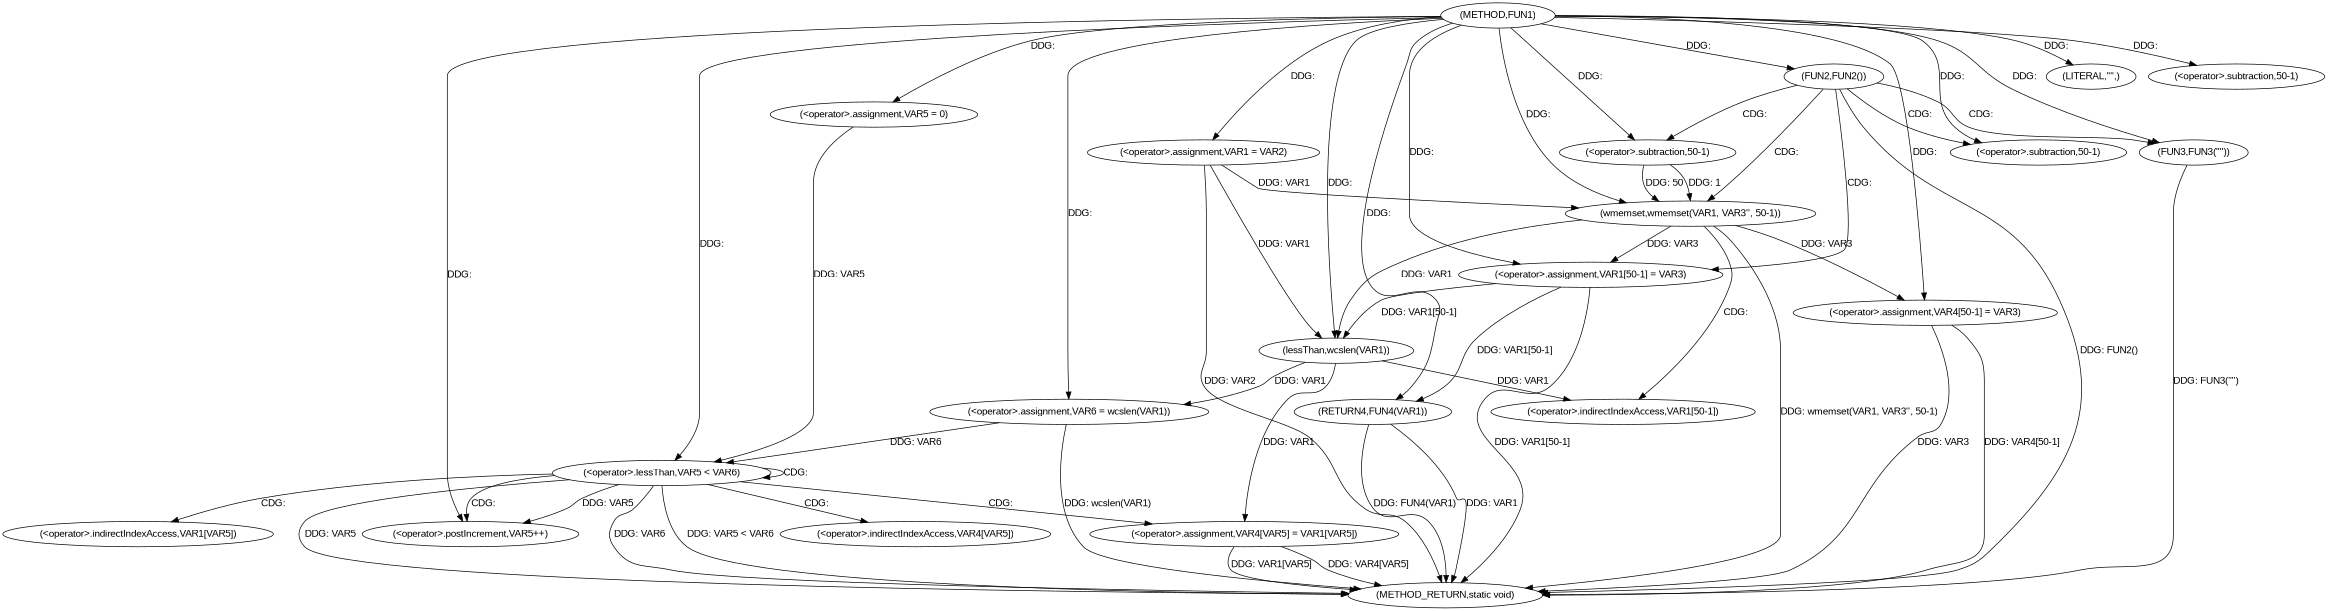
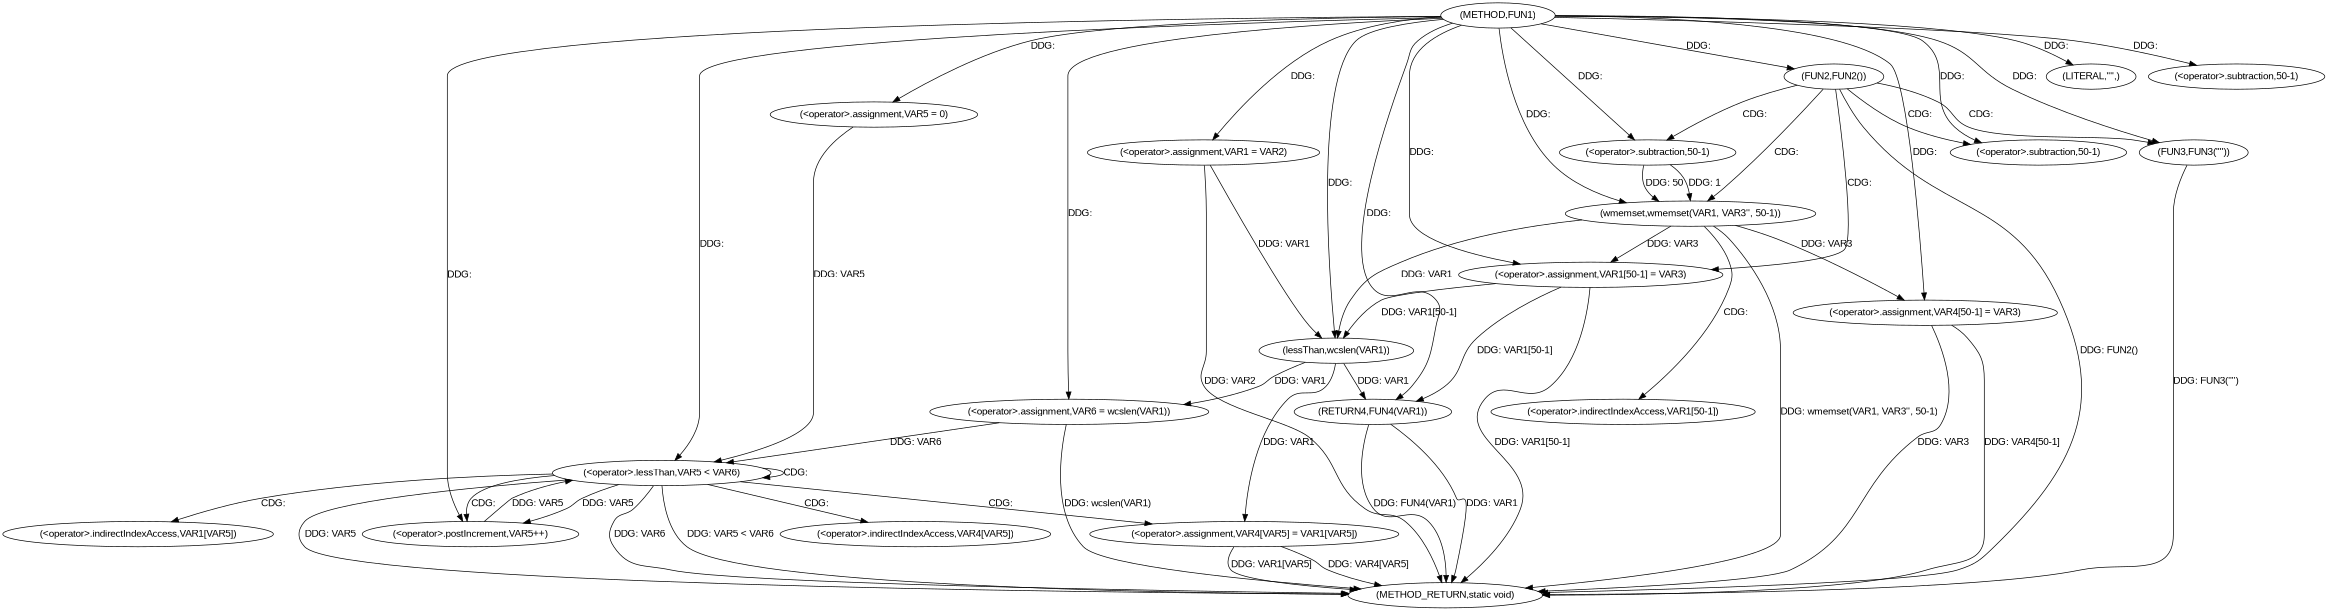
  digraph {
    fontname="Liberation Sans"
    node [fontname="Liberation Sans"]
    edge [fontname="Liberation Sans"]
    n1 [label="(METHOD,FUN1)"]
    n2 [label="(<operator>.assignment,VAR1 = VAR2)"]
    n3 [label="(FUN2,FUN2())"]
    n4 [label="(FUN3,FUN3(\"\"))"]
    n5 [label="(wmemset,wmemset(VAR1, VAR3'', 50-1))"]
    n6 [label="(<operator>.subtraction,50-1)"]
    n7 [label="(<operator>.assignment,VAR1[50-1] = VAR3)"]
    n8 [label="(<operator>.subtraction,50-1)"]
    n9 [label="(LITERAL,\"\",)"]
    n10 [label="(<operator>.assignment,VAR6 = wcslen(VAR1))"]
    n11 [label="(lessThan,wcslen(VAR1))"]
    n12 [label="(<operator>.assignment,VAR5 = 0)"]
    n13 [label="(<operator>.lessThan,VAR5 < VAR6)"]
    n14 [label="(<operator>.postIncrement,VAR5++)"]
    n15 [label="(<operator>.assignment,VAR4[50-1] = VAR3)"]
    n16 [label="(<operator>.subtraction,50-1)"]
    n17 [label="(RETURN4,FUN4(VAR1))"]
    n18 [label="(METHOD_RETURN,static void)"]
    n19 [label="(<operator>.indirectIndexAccess,VAR1[50-1])"]
    n20 [label="(<operator>.assignment,VAR4[VAR5] = VAR1[VAR5])"]
    n21 [label="(<operator>.indirectIndexAccess,VAR4[VAR5])"]
    n22 [label="(<operator>.indirectIndexAccess,VAR1[VAR5])"]
    n1 -> n2 [label="DDG: "]
    n1 -> n3 [label="DDG: "]
    n1 -> n4 [label="DDG: "]
    n1 -> n5 [label="DDG: "]
    n1 -> n6 [label="DDG: "]
    n1 -> n7 [label="DDG: "]
    n1 -> n8 [label="DDG: "]
    n1 -> n9 [label="DDG: "]
    n1 -> n10 [label="DDG: "]
    n1 -> n11 [label="DDG: "]
    n1 -> n12 [label="DDG: "]
    n1 -> n13 [label="DDG: "]
    n1 -> n14 [label="DDG: "]
    n1 -> n15 [label="DDG: "]
    n1 -> n16 [label="DDG: "]
    n1 -> n17 [label="DDG: "]
-   n2 -> n5 [label="DDG: VAR1"]
    n2 -> n11 [label="DDG: VAR1"]
    n2 -> n18 [label="DDG: VAR2"]
    n3 -> n4 [label="CDG: "]
    n3 -> n5 [label="CDG: "]
    n3 -> n6 [label="CDG: "]
    n3 -> n7 [label="CDG: "]
    n3 -> n8 [label="CDG: "]
    n3 -> n18 [label="DDG: FUN2()"]
    n4 -> n18 [label="DDG: FUN3(\"\")"]
    n5 -> n7 [label="DDG: VAR3"]
    n5 -> n11 [label="DDG: VAR1"]
    n5 -> n15 [label="DDG: VAR3"]
    n5 -> n18 [label="DDG: wmemset(VAR1, VAR3'', 50-1)"]
    n5 -> n19 [label="CDG: "]
    n6 -> n5 [label="DDG: 50"]
    n6 -> n5 [label="DDG: 1"]
    n7 -> n11 [label="DDG: VAR1[50-1]"]
    n7 -> n17 [label="DDG: VAR1[50-1]"]
    n7 -> n18 [label="DDG: VAR1[50-1]"]
    n10 -> n13 [label="DDG: VAR6"]
    n10 -> n18 [label="DDG: wcslen(VAR1)"]
    n11 -> n10 [label="DDG: VAR1"]
-   n11 -> n19 [label="DDG: VAR1"]
+   n11 -> n17 [label="DDG: VAR1"]
    n11 -> n20 [label="DDG: VAR1"]
    n12 -> n13 [label="DDG: VAR5"]
    n13 -> n13 [label="CDG: "]
    n13 -> n14 [label="DDG: VAR5"]
    n13 -> n14 [label="CDG: "]
    n13 -> n18 [label="DDG: VAR6"]
    n13 -> n18 [label="DDG: VAR5 < VAR6"]
    n13 -> n18 [label="DDG: VAR5"]
    n13 -> n20 [label="CDG: "]
    n13 -> n21 [label="CDG: "]
    n13 -> n22 [label="CDG: "]
+   n14 -> n13 [label="DDG: VAR5"]
    n15 -> n18 [label="DDG: VAR4[50-1]"]
    n15 -> n18 [label="DDG: VAR3"]
    n17 -> n18 [label="DDG: FUN4(VAR1)"]
    n17 -> n18 [label="DDG: VAR1"]
    n20 -> n18 [label="DDG: VAR1[VAR5]"]
    n20 -> n18 [label="DDG: VAR4[VAR5]"]
  }
